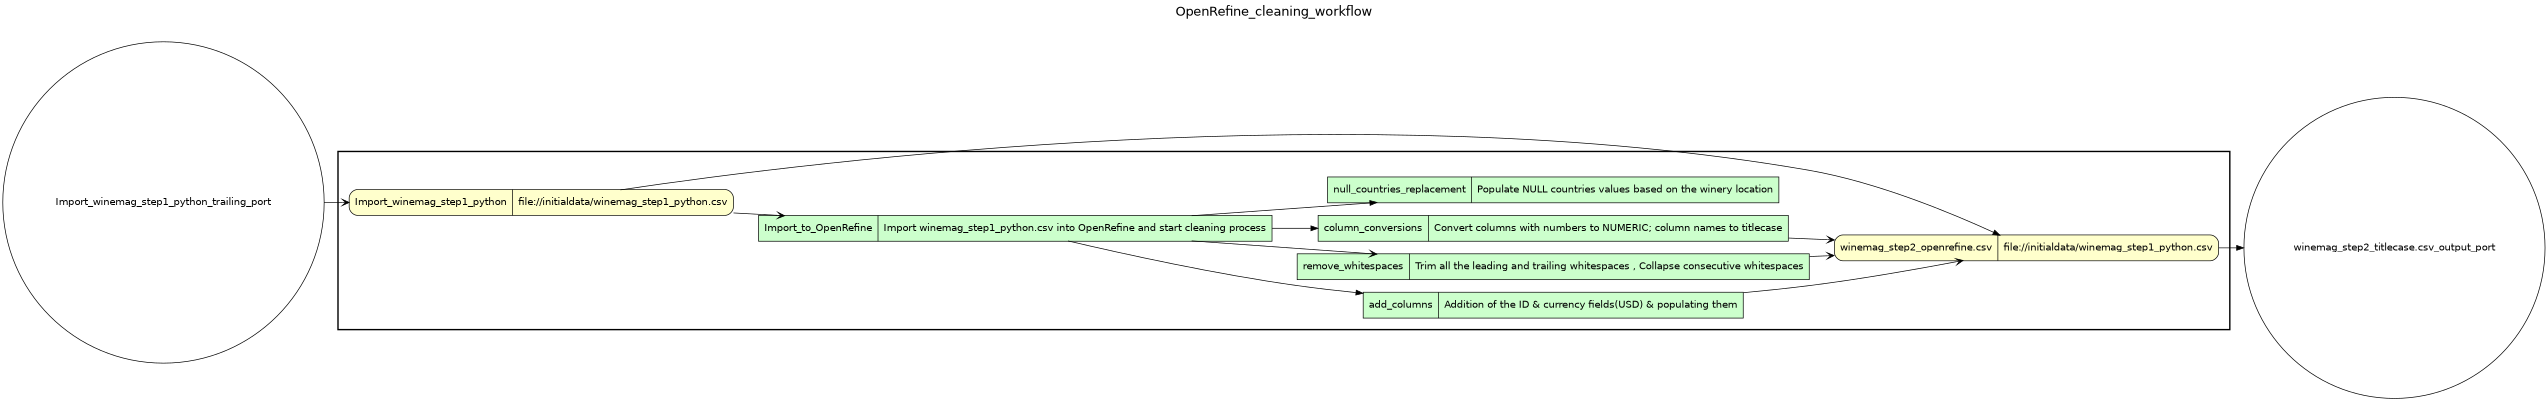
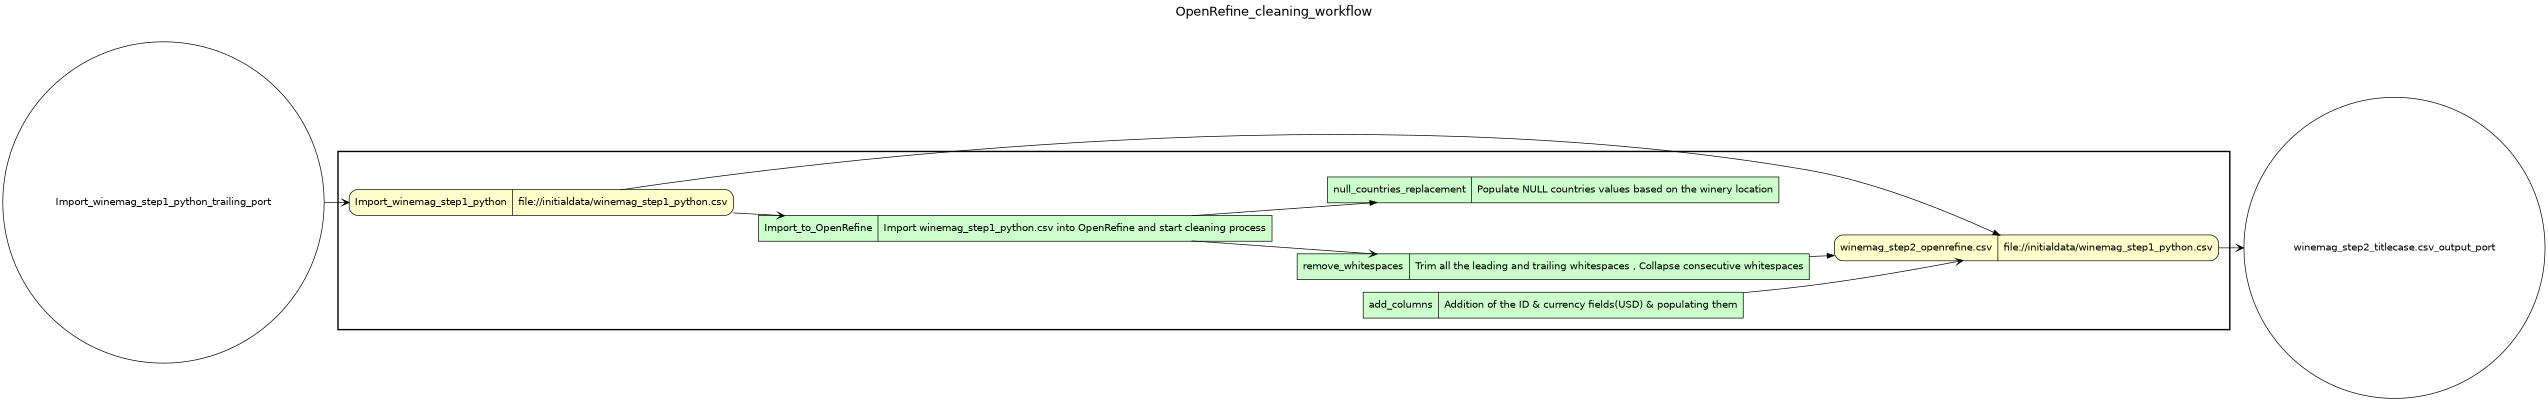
  digraph {
    fontname=Helvetica
    fontsize=18
    label=OpenRefine_cleaning_workflow
    labelloc=t
    rankdir=LR
    node [fillcolor="#CCFFCC" fontname=Helvetica peripheries=1 rankdir=LR shape=record style=filled]
    edge [arrowhead=normal]
    n1 [label="{<f0> Import_to_OpenRefine |<f1> Import winemag_step1_python.csv into OpenRefine and start cleaning process}"]
    n2 [label="{<f0> add_columns |<f1> Addition of the ID & currency fields(USD) & populating them}"]
    n3 [label="{<f0> remove_whitespaces |<f1> Trim all the leading and trailing whitespaces , Collapse consecutive whitespaces}"]
-   n4 [label="{<f0> column_conversions |<f1> Convert columns with numbers to NUMERIC; column names to titlecase}"]
    n5 [label="{<f0> null_countries_replacement |<f1> Populate NULL countries values based on the winery location}"]
    n6 [fillcolor="#FFFFCC" label="{<f0> winemag_step2_openrefine.csv |<f1> file\://initialdata/winemag_step1_python.csv}" style="rounded,filled"]
    n7 [fillcolor="#FFFFCC" label="{<f0> Import_winemag_step1_python |<f1> file\://initialdata/winemag_step1_python.csv}" style="rounded,filled"]
    n8 [fillcolor="#FFFFFF" label="winemag_step2_titlecase.csv_output_port" shape=circle style="rounded,filled" width=0.2 rankdir=""]
    n9 [fillcolor="#FFFFFF" label=Import_winemag_step1_python_trailing_port shape=circle style="rounded,filled" width=0.2 rankdir=""]
    subgraph cluster_1 {
      color=black
      label=""
      penwidth=2
      subgraph cluster_2 {
        color=black
        label=""
        penwidth=0
        n1
        n2
        n3
-       n4
        n5
        n6
        n7
      }
    }
-   n1 -> n2
    n1 -> n3 [arrowhead=vee]
-   n1 -> n4
    n1 -> n5
    n2 -> n6 [arrowhead=vee]
-   n3 -> n6 [arrowhead=vee]
-   n4 -> n6 [arrowhead=vee]
-   n6 -> n8
+   n3 -> n6
+   n6 -> n8 [arrowhead=vee]
    n7 -> n1 [arrowhead=vee]
    n7 -> n6
    n9 -> n7 [arrowhead=vee]
  }
